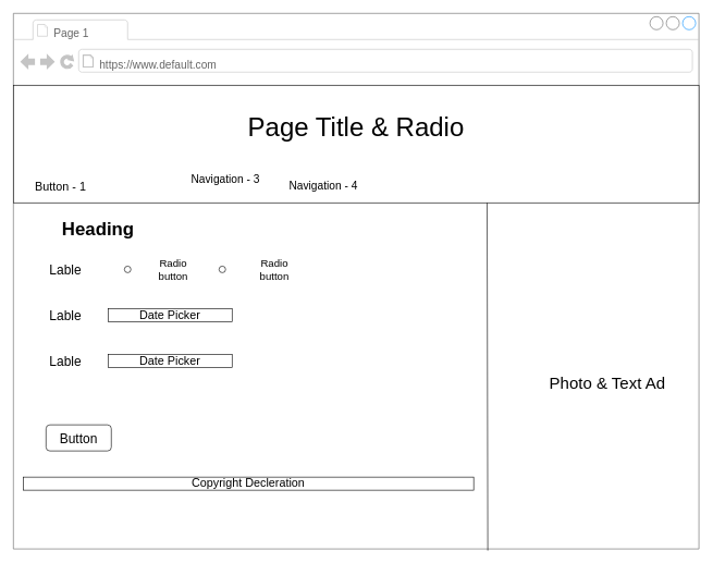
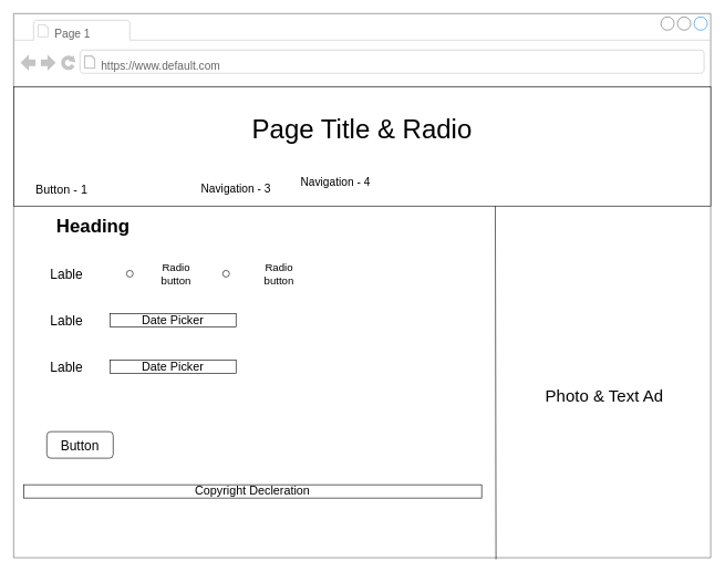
  <mxCell id="0" />
  <mxCell id="1" parent="0" />
  <mxCell id="2" value="" style="strokeWidth=1;shadow=0;dashed=0;align=center;html=1;shape=mxgraph.mockup.containers.browserWindow;rSize=0;strokeColor=#666666;mainText=,;recursiveResize=0;rounded=0;labelBackgroundColor=none;fontFamily=Verdana;fontSize=12" parent="1" vertex="1"><mxGeometry x="20" y="20" width="1050" height="820" as="geometry" /></mxCell>
  <mxCell id="3" value="Page 1" style="strokeWidth=1;shadow=0;dashed=0;align=center;html=1;shape=mxgraph.mockup.containers.anchor;fontSize=17;fontColor=#666666;align=left;" parent="2" vertex="1"><mxGeometry x="60" y="12" width="140" height="40" as="geometry" /></mxCell>
  <mxCell id="4" value="https://www.default.com" style="strokeWidth=1;shadow=0;dashed=0;align=center;html=1;shape=mxgraph.mockup.containers.anchor;rSize=0;fontSize=17;fontColor=#666666;align=left;" parent="2" vertex="1"><mxGeometry x="130" y="60" width="250" height="40" as="geometry" /></mxCell>
  <mxCell id="5" value="Page Title" style="text;html=1;points=[];align=left;verticalAlign=top;spacingTop=-4;fontSize=30;fontFamily=Verdana" parent="2" vertex="1"><mxGeometry x="435" y="170" width="180" height="50" as="geometry" /></mxCell>
  <mxCell id="6" value="" style="rounded=0;whiteSpace=wrap;html=1;" parent="2" vertex="1"><mxGeometry y="110" width="1050" height="180" as="geometry" /></mxCell>
  <mxCell id="7" value="&lt;font style=&quot;font-size: 40px&quot;&gt;Page Title &amp;amp; Radio&lt;/font&gt;" style="text;html=1;strokeColor=none;fillColor=none;align=center;verticalAlign=middle;whiteSpace=wrap;rounded=0;" parent="2" vertex="1"><mxGeometry x="325" y="140" width="400" height="65" as="geometry" /></mxCell>
  <mxCell id="8" value="" style="endArrow=none;html=1;entryX=0.691;entryY=1;entryDx=0;entryDy=0;entryPerimeter=0;exitX=0.692;exitY=1.003;exitDx=0;exitDy=0;exitPerimeter=0;" parent="2" source="2" target="6" edge="1"><mxGeometry width="50" height="50" relative="1" as="geometry"><mxPoint x="726" y="810" as="sourcePoint" /><mxPoint x="600" y="470" as="targetPoint" /></mxGeometry></mxCell>
- <mxCell id="9" value="&lt;font style=&quot;font-size: 25px&quot;&gt;Photo &amp;amp; Text Ad&lt;/font&gt;" style="text;html=1;strokeColor=none;fillColor=none;align=center;verticalAlign=middle;whiteSpace=wrap;rounded=0;" parent="2" vertex="1"><mxGeometry x="820" y="540" width="180" height="50" as="geometry" /></mxCell>
- <mxCell id="10" value="&lt;font style=&quot;font-size: 17px&quot;&gt;Navigation - 3&lt;/font&gt;" style="text;html=1;strokeColor=none;fillColor=none;align=center;verticalAlign=middle;whiteSpace=wrap;rounded=0;" parent="2" vertex="1"><mxGeometry x="260" y="235" width="130" height="40" as="geometry" /></mxCell>
- <mxCell id="11" value="&lt;font style=&quot;font-size: 17px&quot;&gt;Navigation - 4&lt;/font&gt;" style="text;html=1;strokeColor=none;fillColor=none;align=center;verticalAlign=middle;whiteSpace=wrap;rounded=0;" parent="2" vertex="1"><mxGeometry x="410" y="245" width="130" height="40" as="geometry" /></mxCell>
+ <mxCell id="9" value="&lt;font style=&quot;font-size: 25px&quot;&gt;Photo &amp;amp; Text Ad&lt;/font&gt;" style="text;html=1;strokeColor=none;fillColor=none;align=center;verticalAlign=middle;whiteSpace=wrap;rounded=0;" parent="2" vertex="1"><mxGeometry x="800" y="550" width="180" height="50" as="geometry" /></mxCell>
+ <mxCell id="10" value="&lt;font style=&quot;font-size: 17px&quot;&gt;Navigation - 3&lt;/font&gt;" style="text;html=1;strokeColor=none;fillColor=none;align=center;verticalAlign=middle;whiteSpace=wrap;rounded=0;" parent="2" vertex="1"><mxGeometry x="270" y="245" width="130" height="40" as="geometry" /></mxCell>
+ <mxCell id="11" value="&lt;font style=&quot;font-size: 17px&quot;&gt;Navigation - 4&lt;/font&gt;" style="text;html=1;strokeColor=none;fillColor=none;align=center;verticalAlign=middle;whiteSpace=wrap;rounded=0;" parent="2" vertex="1"><mxGeometry x="420" y="235" width="130" height="40" as="geometry" /></mxCell>
  <mxCell id="12" value="" style="ellipse;whiteSpace=wrap;html=1;aspect=fixed;strokeColor=#000000;" parent="2" vertex="1"><mxGeometry x="170" y="387" width="10" height="10" as="geometry" /></mxCell>
  <mxCell id="13" value="&lt;font style=&quot;font-size: 16px&quot;&gt;Radio button&lt;/font&gt;" style="text;html=1;strokeColor=none;fillColor=none;align=center;verticalAlign=middle;whiteSpace=wrap;rounded=0;" parent="2" vertex="1"><mxGeometry x="215" y="371.5" width="60" height="41" as="geometry" /></mxCell>
  <mxCell id="14" value="&lt;font style=&quot;font-size: 16px&quot;&gt;Radio button&lt;/font&gt;" style="text;html=1;strokeColor=none;fillColor=none;align=center;verticalAlign=middle;whiteSpace=wrap;rounded=0;" parent="2" vertex="1"><mxGeometry x="370" y="371.5" width="60" height="41" as="geometry" /></mxCell>
  <mxCell id="15" value="&lt;font style=&quot;font-size: 20px&quot;&gt;Lable&lt;/font&gt;" style="text;html=1;strokeColor=none;fillColor=none;align=center;verticalAlign=middle;whiteSpace=wrap;rounded=0;" parent="2" vertex="1"><mxGeometry x="30" y="380" width="100" height="24" as="geometry" /></mxCell>
  <mxCell id="16" value="" style="rounded=1;whiteSpace=wrap;html=1;strokeColor=#000000;" parent="2" vertex="1"><mxGeometry x="50" y="630" width="100" height="40" as="geometry" /></mxCell>
  <mxCell id="17" value="&lt;font style=&quot;font-size: 20px&quot;&gt;Button&lt;/font&gt;" style="text;html=1;strokeColor=none;fillColor=none;align=center;verticalAlign=middle;whiteSpace=wrap;rounded=0;" parent="2" vertex="1"><mxGeometry x="50" y="630" width="100" height="40" as="geometry" /></mxCell>
  <mxCell id="18" value="&lt;font style=&quot;font-size: 18px&quot;&gt;Date Picker&lt;/font&gt;" style="text;html=1;fillColor=none;align=center;verticalAlign=middle;whiteSpace=wrap;rounded=0;strokeColor=#000000;" parent="2" vertex="1"><mxGeometry x="145" y="452" width="190" height="20" as="geometry" /></mxCell>
  <mxCell id="19" value="&lt;font style=&quot;font-size: 18px&quot;&gt;Date Picker&lt;/font&gt;" style="text;html=1;fillColor=none;align=center;verticalAlign=middle;whiteSpace=wrap;rounded=0;strokeColor=#000000;" parent="2" vertex="1"><mxGeometry x="145" y="522" width="190" height="20" as="geometry" /></mxCell>
  <mxCell id="20" value="&lt;font style=&quot;font-size: 20px&quot;&gt;Lable&lt;/font&gt;" style="text;html=1;strokeColor=none;fillColor=none;align=center;verticalAlign=middle;whiteSpace=wrap;rounded=0;" parent="2" vertex="1"><mxGeometry x="30" y="450" width="100" height="24" as="geometry" /></mxCell>
  <mxCell id="21" value="&lt;font style=&quot;font-size: 20px&quot;&gt;Lable&lt;/font&gt;" style="text;html=1;strokeColor=none;fillColor=none;align=center;verticalAlign=middle;whiteSpace=wrap;rounded=0;" parent="2" vertex="1"><mxGeometry x="30" y="520" width="100" height="24" as="geometry" /></mxCell>
  <mxCell id="22" value="&lt;font style=&quot;font-size: 18px&quot;&gt;Button - 1&lt;/font&gt;" style="text;html=1;strokeColor=none;fillColor=none;align=center;verticalAlign=middle;whiteSpace=wrap;rounded=0;" parent="2" vertex="1"><mxGeometry x="15" y="245" width="115" height="40" as="geometry" /></mxCell>
- <mxCell id="23" value="&lt;font size=&quot;1&quot;&gt;&lt;b style=&quot;font-size: 28px&quot;&gt;Heading&lt;/b&gt;&lt;/font&gt;" style="text;html=1;strokeColor=none;fillColor=none;align=center;verticalAlign=middle;whiteSpace=wrap;rounded=0;" parent="2" vertex="1"><mxGeometry x="60" y="300" width="140" height="60" as="geometry" /></mxCell>
+ <mxCell id="23" value="&lt;font size=&quot;1&quot;&gt;&lt;b style=&quot;font-size: 28px&quot;&gt;Heading&lt;/b&gt;&lt;/font&gt;" style="text;html=1;strokeColor=none;fillColor=none;align=center;verticalAlign=middle;whiteSpace=wrap;rounded=0;" parent="2" vertex="1"><mxGeometry x="50" y="290" width="140" height="60" as="geometry" /></mxCell>
  <mxCell id="24" value="&lt;font style=&quot;font-size: 18px&quot;&gt;Copyright Decleration&lt;/font&gt;" style="text;html=1;fillColor=none;align=center;verticalAlign=middle;whiteSpace=wrap;rounded=0;strokeColor=#000000;" parent="2" vertex="1"><mxGeometry x="15" y="710" width="690" height="20" as="geometry" /></mxCell>
  <mxCell id="25" value="" style="ellipse;whiteSpace=wrap;html=1;aspect=fixed;strokeColor=#000000;" parent="2" vertex="1"><mxGeometry x="315" y="387" width="10" height="10" as="geometry" /></mxCell>
